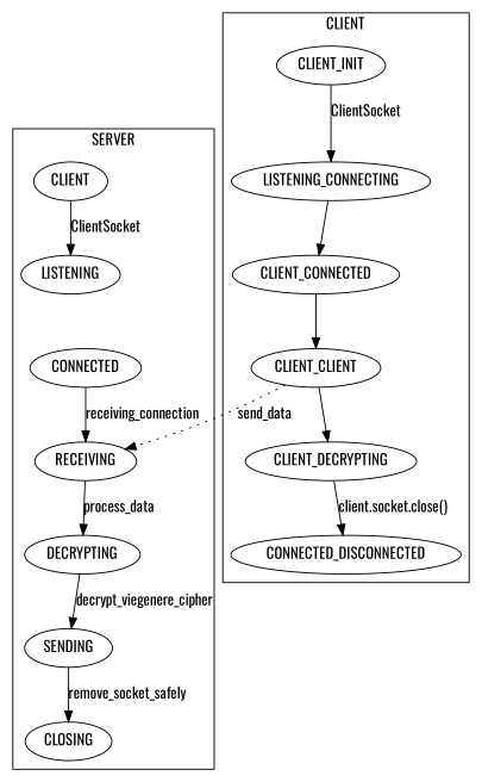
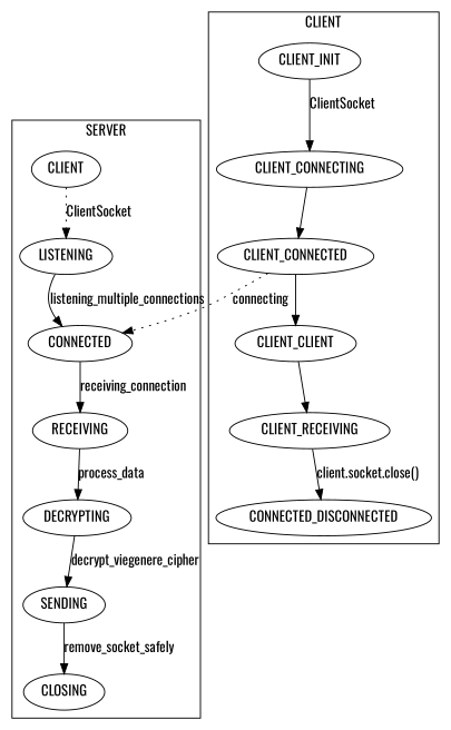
  digraph {
    fontname=Oswald
    node [fontname=Oswald]
    edge [fontname=Oswald]
    n1 [label=CLIENT]
    LISTENING
    CONNECTED
    RECEIVING
    DECRYPTING
    SENDING
    CLOSING
    CLIENT_INIT
-   CLIENT_CONNECTING [label=LISTENING_CONNECTING]
+   CLIENT_CONNECTING
    CLIENT_CONNECTED
    n11 [label=CLIENT_CLIENT]
-   CLIENT_RECEIVING [label=CLIENT_DECRYPTING]
+   CLIENT_RECEIVING
    n13 [label=CONNECTED_DISCONNECTED]
    subgraph cluster_1 {
      label=SERVER
      n1
      LISTENING
      CONNECTED
      RECEIVING
      DECRYPTING
      SENDING
      CLOSING
    }
    subgraph cluster_2 {
      label=CLIENT
      CLIENT_INIT
      CLIENT_CONNECTING
      CLIENT_CONNECTED
      n11
      CLIENT_RECEIVING
      n13
    }
-   n1 -> LISTENING [label=ClientSocket]
+   n1 -> LISTENING [label=ClientSocket style=dotted]
+   LISTENING -> CONNECTED [label=listening_multiple_connections]
    CONNECTED -> RECEIVING [label=receiving_connection]
    RECEIVING -> DECRYPTING [label=process_data]
    DECRYPTING -> SENDING [label=decrypt_viegenere_cipher]
    SENDING -> CLOSING [label=remove_socket_safely]
    CLIENT_INIT -> CLIENT_CONNECTING [label=ClientSocket]
    CLIENT_CONNECTING -> CLIENT_CONNECTED
+   CLIENT_CONNECTED -> CONNECTED [label=connecting style=dotted]
    CLIENT_CONNECTED -> n11
-   n11 -> RECEIVING [label=send_data style=dotted]
    n11 -> CLIENT_RECEIVING
    CLIENT_RECEIVING -> n13 [label="client.socket.close()"]
  }
